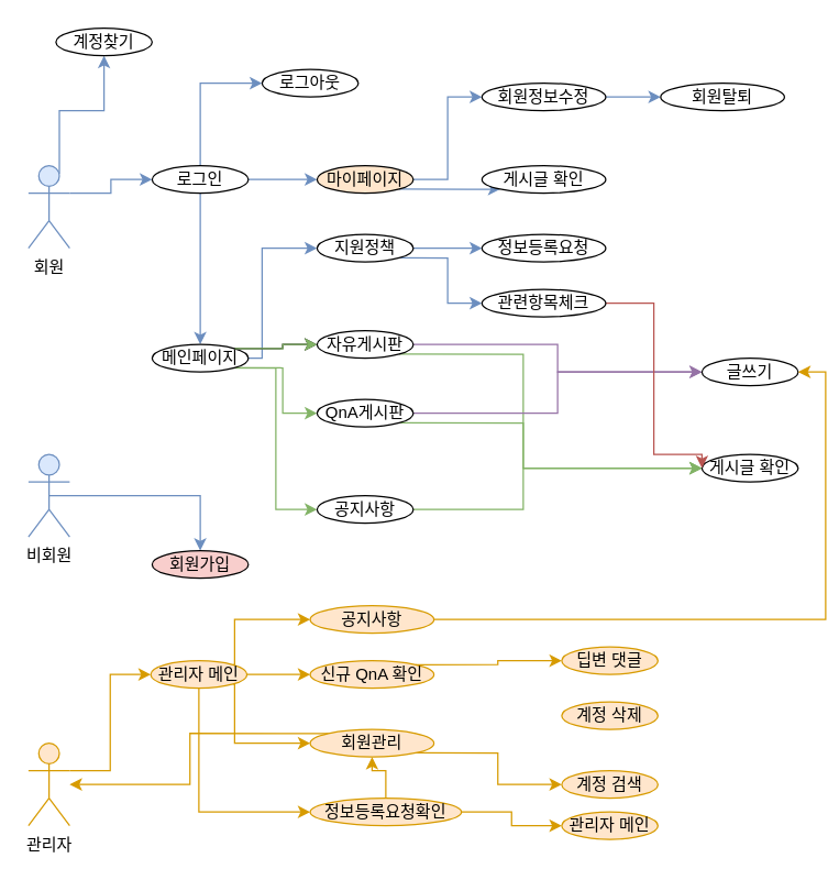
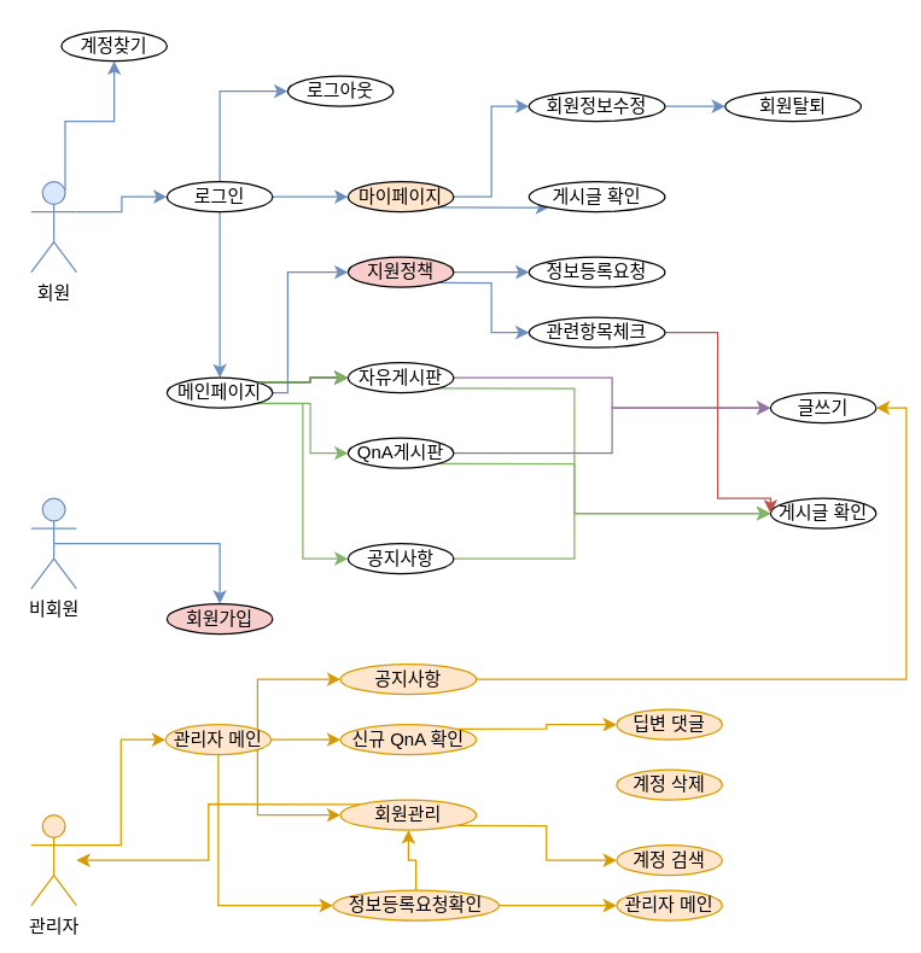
  <mxCell id="0" />
  <mxCell id="1" parent="0" />
  <mxCell id="2" style="edgeStyle=orthogonalEdgeStyle;rounded=0;orthogonalLoop=1;jettySize=auto;html=1;exitX=0.75;exitY=0.1;exitDx=0;exitDy=0;exitPerimeter=0;entryX=0.5;entryY=1;entryDx=0;entryDy=0;fillColor=#dae8fc;strokeColor=#6c8ebf;" edge="1" parent="1" source="4" target="21"><mxGeometry relative="1" as="geometry" /></mxCell>
  <mxCell id="3" style="edgeStyle=orthogonalEdgeStyle;rounded=0;orthogonalLoop=1;jettySize=auto;html=1;exitX=1;exitY=0.333;exitDx=0;exitDy=0;exitPerimeter=0;entryX=0;entryY=0.5;entryDx=0;entryDy=0;fillColor=#dae8fc;strokeColor=#6c8ebf;" edge="1" parent="1" source="4" target="13"><mxGeometry relative="1" as="geometry" /></mxCell>
  <mxCell id="4" value="회원&lt;br&gt;" style="shape=umlActor;verticalLabelPosition=bottom;verticalAlign=top;html=1;outlineConnect=0;shadow=0;fillColor=#dae8fc;strokeColor=#6c8ebf;" vertex="1" parent="1"><mxGeometry x="20" y="120" width="30" height="60" as="geometry" /></mxCell>
  <mxCell id="5" style="edgeStyle=orthogonalEdgeStyle;rounded=0;orthogonalLoop=1;jettySize=auto;html=1;exitX=1;exitY=0.333;exitDx=0;exitDy=0;exitPerimeter=0;entryX=0;entryY=0.5;entryDx=0;entryDy=0;shadow=0;fillColor=#ffe6cc;strokeColor=#d79b00;" edge="1" parent="1" source="6" target="49"><mxGeometry relative="1" as="geometry" /></mxCell>
  <mxCell id="6" value="관리자&lt;br&gt;" style="shape=umlActor;verticalLabelPosition=bottom;verticalAlign=top;html=1;outlineConnect=0;fillColor=#ffe6cc;strokeColor=#d79b00;" vertex="1" parent="1"><mxGeometry x="20" y="540" width="30" height="60" as="geometry" /></mxCell>
  <mxCell id="7" style="edgeStyle=orthogonalEdgeStyle;rounded=0;orthogonalLoop=1;jettySize=auto;html=1;exitX=0.5;exitY=0.5;exitDx=0;exitDy=0;exitPerimeter=0;entryX=0.5;entryY=0;entryDx=0;entryDy=0;shadow=0;fillColor=#dae8fc;strokeColor=#6c8ebf;" edge="1" parent="1" source="8" target="9"><mxGeometry relative="1" as="geometry" /></mxCell>
  <mxCell id="8" value="비회원&lt;br&gt;" style="shape=umlActor;verticalLabelPosition=bottom;verticalAlign=top;html=1;outlineConnect=0;shadow=0;fillColor=#dae8fc;strokeColor=#6c8ebf;" vertex="1" parent="1"><mxGeometry x="20" y="330" width="30" height="60" as="geometry" /></mxCell>
  <mxCell id="9" value="회원가입" style="ellipse;whiteSpace=wrap;html=1;fillColor=#f8cecc;" vertex="1" parent="1"><mxGeometry x="110" y="400" width="70" height="20" as="geometry" /></mxCell>
  <mxCell id="10" style="edgeStyle=orthogonalEdgeStyle;rounded=0;orthogonalLoop=1;jettySize=auto;html=1;exitX=0.5;exitY=0;exitDx=0;exitDy=0;entryX=0;entryY=0.5;entryDx=0;entryDy=0;fillColor=#dae8fc;strokeColor=#6c8ebf;" edge="1" parent="1" source="13" target="19"><mxGeometry relative="1" as="geometry" /></mxCell>
  <mxCell id="11" style="edgeStyle=orthogonalEdgeStyle;rounded=0;orthogonalLoop=1;jettySize=auto;html=1;exitX=0.5;exitY=1;exitDx=0;exitDy=0;entryX=0.5;entryY=0;entryDx=0;entryDy=0;fillColor=#dae8fc;strokeColor=#6c8ebf;" edge="1" parent="1" source="13" target="18"><mxGeometry relative="1" as="geometry"><mxPoint x="145" y="260" as="targetPoint" /></mxGeometry></mxCell>
  <mxCell id="12" style="edgeStyle=orthogonalEdgeStyle;rounded=0;orthogonalLoop=1;jettySize=auto;html=1;exitX=1;exitY=0.5;exitDx=0;exitDy=0;entryX=0;entryY=0.5;entryDx=0;entryDy=0;fillColor=#dae8fc;strokeColor=#6c8ebf;" edge="1" parent="1" source="13" target="37"><mxGeometry relative="1" as="geometry" /></mxCell>
  <mxCell id="13" value="로그인" style="ellipse;whiteSpace=wrap;html=1;" vertex="1" parent="1"><mxGeometry x="110" y="120" width="70" height="20" as="geometry" /></mxCell>
  <mxCell id="14" style="edgeStyle=orthogonalEdgeStyle;rounded=0;orthogonalLoop=1;jettySize=auto;html=1;entryX=0;entryY=0.5;entryDx=0;entryDy=0;exitX=1;exitY=0.5;exitDx=0;exitDy=0;fillColor=#dae8fc;strokeColor=#6c8ebf;" edge="1" parent="1" source="18" target="24"><mxGeometry relative="1" as="geometry"><mxPoint x="220" y="240" as="sourcePoint" /><Array as="points"><mxPoint x="190" y="260" /><mxPoint x="190" y="180" /></Array></mxGeometry></mxCell>
  <mxCell id="15" style="edgeStyle=orthogonalEdgeStyle;rounded=0;orthogonalLoop=1;jettySize=auto;html=1;exitX=1;exitY=0;exitDx=0;exitDy=0;entryX=0;entryY=0.5;entryDx=0;entryDy=0;" edge="1" parent="1" source="18" target="27"><mxGeometry relative="1" as="geometry"><Array as="points"><mxPoint x="205" y="253" /><mxPoint x="205" y="250" /></Array></mxGeometry></mxCell>
  <mxCell id="16" style="edgeStyle=orthogonalEdgeStyle;rounded=0;orthogonalLoop=1;jettySize=auto;html=1;exitX=1;exitY=1;exitDx=0;exitDy=0;entryX=0;entryY=0.5;entryDx=0;entryDy=0;fillColor=#d5e8d4;strokeColor=#82b366;" edge="1" parent="1" source="18" target="30"><mxGeometry relative="1" as="geometry" /></mxCell>
  <mxCell id="17" style="edgeStyle=orthogonalEdgeStyle;rounded=0;orthogonalLoop=1;jettySize=auto;html=1;exitX=0;exitY=1;exitDx=0;exitDy=0;entryX=0;entryY=0.5;entryDx=0;entryDy=0;fillColor=#d5e8d4;strokeColor=#82b366;" edge="1" parent="1" source="18" target="32"><mxGeometry relative="1" as="geometry"><Array as="points"><mxPoint x="200" y="267" /><mxPoint x="200" y="370" /></Array></mxGeometry></mxCell>
  <mxCell id="18" value="메인페이지" style="ellipse;whiteSpace=wrap;html=1;" vertex="1" parent="1"><mxGeometry x="110" y="250" width="70" height="20" as="geometry" /></mxCell>
  <mxCell id="19" value="로그아웃" style="ellipse;whiteSpace=wrap;html=1;" vertex="1" parent="1"><mxGeometry x="190" y="50" width="70" height="20" as="geometry" /></mxCell>
  <mxCell id="20" style="edgeStyle=orthogonalEdgeStyle;rounded=0;orthogonalLoop=1;jettySize=auto;html=1;exitX=0.5;exitY=1;exitDx=0;exitDy=0;" edge="1" parent="1" source="13" target="13"><mxGeometry relative="1" as="geometry" /></mxCell>
  <mxCell id="21" value="계정찾기" style="ellipse;whiteSpace=wrap;html=1;" vertex="1" parent="1"><mxGeometry x="40" y="20" width="70" height="20" as="geometry" /></mxCell>
  <mxCell id="22" style="edgeStyle=orthogonalEdgeStyle;rounded=0;orthogonalLoop=1;jettySize=auto;html=1;exitX=1;exitY=0.5;exitDx=0;exitDy=0;entryX=0;entryY=0.5;entryDx=0;entryDy=0;fillColor=#dae8fc;strokeColor=#6c8ebf;" edge="1" parent="1" source="24" target="41"><mxGeometry relative="1" as="geometry" /></mxCell>
  <mxCell id="23" style="edgeStyle=orthogonalEdgeStyle;rounded=0;orthogonalLoop=1;jettySize=auto;html=1;exitX=1;exitY=1;exitDx=0;exitDy=0;entryX=0;entryY=0.5;entryDx=0;entryDy=0;fillColor=#dae8fc;strokeColor=#6c8ebf;" edge="1" parent="1" source="24" target="43"><mxGeometry relative="1" as="geometry" /></mxCell>
- <mxCell id="24" value="지원정책" style="ellipse;whiteSpace=wrap;html=1;" vertex="1" parent="1"><mxGeometry x="230" y="170" width="70" height="20" as="geometry" /></mxCell>
+ <mxCell id="24" value="지원정책" style="ellipse;whiteSpace=wrap;html=1;fillColor=#f8cecc;" vertex="1" parent="1"><mxGeometry x="230" y="170" width="70" height="20" as="geometry" /></mxCell>
  <mxCell id="25" style="edgeStyle=orthogonalEdgeStyle;rounded=0;orthogonalLoop=1;jettySize=auto;html=1;exitX=1;exitY=0.5;exitDx=0;exitDy=0;entryX=0;entryY=0.5;entryDx=0;entryDy=0;fillColor=#e1d5e7;strokeColor=#9673a6;" edge="1" parent="1" source="27" target="34"><mxGeometry relative="1" as="geometry" /></mxCell>
  <mxCell id="26" style="edgeStyle=orthogonalEdgeStyle;rounded=0;orthogonalLoop=1;jettySize=auto;html=1;exitX=1;exitY=1;exitDx=0;exitDy=0;entryX=0;entryY=0.5;entryDx=0;entryDy=0;fillColor=#d5e8d4;strokeColor=#82b366;" edge="1" parent="1" source="27" target="33"><mxGeometry relative="1" as="geometry"><Array as="points"><mxPoint x="380" y="257" /><mxPoint x="380" y="340" /></Array></mxGeometry></mxCell>
  <mxCell id="27" value="자유게시판" style="ellipse;whiteSpace=wrap;html=1;" vertex="1" parent="1"><mxGeometry x="230" y="240" width="70" height="20" as="geometry" /></mxCell>
  <mxCell id="28" style="edgeStyle=orthogonalEdgeStyle;rounded=0;orthogonalLoop=1;jettySize=auto;html=1;exitX=1;exitY=0.5;exitDx=0;exitDy=0;entryX=0;entryY=0.5;entryDx=0;entryDy=0;fillColor=#e1d5e7;strokeColor=#9673a6;" edge="1" parent="1" source="30" target="34"><mxGeometry relative="1" as="geometry" /></mxCell>
  <mxCell id="29" style="edgeStyle=orthogonalEdgeStyle;rounded=0;orthogonalLoop=1;jettySize=auto;html=1;exitX=1;exitY=1;exitDx=0;exitDy=0;entryX=0;entryY=0.5;entryDx=0;entryDy=0;fillColor=#d5e8d4;strokeColor=#82b366;" edge="1" parent="1" source="30" target="33"><mxGeometry relative="1" as="geometry"><Array as="points"><mxPoint x="380" y="307" /><mxPoint x="380" y="340" /></Array></mxGeometry></mxCell>
  <mxCell id="30" value="QnA게시판" style="ellipse;whiteSpace=wrap;html=1;" vertex="1" parent="1"><mxGeometry x="230" y="290" width="70" height="20" as="geometry" /></mxCell>
  <mxCell id="31" style="edgeStyle=orthogonalEdgeStyle;rounded=0;orthogonalLoop=1;jettySize=auto;html=1;exitX=1;exitY=0.5;exitDx=0;exitDy=0;entryX=0;entryY=0.5;entryDx=0;entryDy=0;fillColor=#d5e8d4;strokeColor=#82b366;" edge="1" parent="1" source="32" target="33"><mxGeometry relative="1" as="geometry"><Array as="points"><mxPoint x="380" y="370" /><mxPoint x="380" y="340" /></Array></mxGeometry></mxCell>
  <mxCell id="32" value="공지사항" style="ellipse;whiteSpace=wrap;html=1;" vertex="1" parent="1"><mxGeometry x="230" y="360" width="70" height="20" as="geometry" /></mxCell>
  <mxCell id="33" value="게시글 확인" style="ellipse;whiteSpace=wrap;html=1;" vertex="1" parent="1"><mxGeometry x="510" y="330" width="70" height="20" as="geometry" /></mxCell>
  <mxCell id="34" value="글쓰기" style="ellipse;whiteSpace=wrap;html=1;" vertex="1" parent="1"><mxGeometry x="510" y="260" width="70" height="20" as="geometry" /></mxCell>
  <mxCell id="35" style="edgeStyle=orthogonalEdgeStyle;rounded=0;orthogonalLoop=1;jettySize=auto;html=1;exitX=1;exitY=0.5;exitDx=0;exitDy=0;entryX=0;entryY=0.5;entryDx=0;entryDy=0;fillColor=#dae8fc;strokeColor=#6c8ebf;" edge="1" parent="1" source="37" target="39"><mxGeometry relative="1" as="geometry" /></mxCell>
  <mxCell id="36" style="edgeStyle=orthogonalEdgeStyle;rounded=0;orthogonalLoop=1;jettySize=auto;html=1;exitX=1;exitY=1;exitDx=0;exitDy=0;fillColor=#dae8fc;strokeColor=#6c8ebf;" edge="1" parent="1" source="37" target="40"><mxGeometry relative="1" as="geometry"><mxPoint x="300" y="150" as="targetPoint" /><Array as="points"><mxPoint x="340" y="137" /><mxPoint x="340" y="137" /></Array></mxGeometry></mxCell>
  <mxCell id="37" value="마이페이지" style="ellipse;whiteSpace=wrap;html=1;fillColor=#ffe6cc;" vertex="1" parent="1"><mxGeometry x="230" y="120" width="70" height="20" as="geometry" /></mxCell>
  <mxCell id="38" style="edgeStyle=orthogonalEdgeStyle;rounded=0;orthogonalLoop=1;jettySize=auto;html=1;exitX=1;exitY=0.5;exitDx=0;exitDy=0;entryX=0;entryY=0.5;entryDx=0;entryDy=0;fillColor=#dae8fc;strokeColor=#6c8ebf;" edge="1" parent="1" source="39" target="44"><mxGeometry relative="1" as="geometry" /></mxCell>
  <mxCell id="39" value="회원정보수정" style="ellipse;whiteSpace=wrap;html=1;" vertex="1" parent="1"><mxGeometry x="350" y="60" width="90" height="20" as="geometry" /></mxCell>
  <mxCell id="40" value="게시글 확인" style="ellipse;whiteSpace=wrap;html=1;" vertex="1" parent="1"><mxGeometry x="350" y="120" width="90" height="20" as="geometry" /></mxCell>
  <mxCell id="41" value="정보등록요청" style="ellipse;whiteSpace=wrap;html=1;shadow=0;" vertex="1" parent="1"><mxGeometry x="350" y="170" width="90" height="20" as="geometry" /></mxCell>
  <mxCell id="42" style="edgeStyle=orthogonalEdgeStyle;rounded=0;orthogonalLoop=1;jettySize=auto;html=1;exitX=1;exitY=0.5;exitDx=0;exitDy=0;entryX=0;entryY=0.5;entryDx=0;entryDy=0;fillColor=#f8cecc;strokeColor=#b85450;" edge="1" parent="1" source="43" target="33"><mxGeometry relative="1" as="geometry"><Array as="points"><mxPoint x="475" y="220" /><mxPoint x="475" y="330" /><mxPoint x="510" y="330" /></Array></mxGeometry></mxCell>
  <mxCell id="43" value="관련항목체크" style="ellipse;whiteSpace=wrap;html=1;" vertex="1" parent="1"><mxGeometry x="350" y="210" width="90" height="20" as="geometry" /></mxCell>
  <mxCell id="44" value="회원탈퇴" style="ellipse;whiteSpace=wrap;html=1;" vertex="1" parent="1"><mxGeometry x="480" y="60" width="90" height="20" as="geometry" /></mxCell>
  <mxCell id="45" style="edgeStyle=orthogonalEdgeStyle;rounded=0;orthogonalLoop=1;jettySize=auto;html=1;exitX=1;exitY=0.5;exitDx=0;exitDy=0;entryX=0;entryY=0.5;entryDx=0;entryDy=0;shadow=0;fillColor=#ffe6cc;strokeColor=#d79b00;" edge="1" parent="1" source="49" target="51"><mxGeometry relative="1" as="geometry" /></mxCell>
  <mxCell id="46" style="edgeStyle=orthogonalEdgeStyle;rounded=0;orthogonalLoop=1;jettySize=auto;html=1;exitX=1;exitY=0;exitDx=0;exitDy=0;entryX=0;entryY=0.5;entryDx=0;entryDy=0;shadow=0;fillColor=#ffe6cc;strokeColor=#d79b00;" edge="1" parent="1" source="49" target="63"><mxGeometry relative="1" as="geometry"><Array as="points"><mxPoint x="170" y="483" /><mxPoint x="170" y="450" /></Array></mxGeometry></mxCell>
  <mxCell id="47" style="edgeStyle=orthogonalEdgeStyle;rounded=0;orthogonalLoop=1;jettySize=auto;html=1;exitX=1;exitY=1;exitDx=0;exitDy=0;entryX=0;entryY=0.5;entryDx=0;entryDy=0;shadow=0;fillColor=#ffe6cc;strokeColor=#d79b00;" edge="1" parent="1" source="49" target="54"><mxGeometry relative="1" as="geometry"><Array as="points"><mxPoint x="170" y="497" /><mxPoint x="170" y="540" /></Array></mxGeometry></mxCell>
  <mxCell id="48" style="edgeStyle=orthogonalEdgeStyle;rounded=0;orthogonalLoop=1;jettySize=auto;html=1;exitX=0.5;exitY=1;exitDx=0;exitDy=0;entryX=0;entryY=0.5;entryDx=0;entryDy=0;shadow=0;fillColor=#ffe6cc;strokeColor=#d79b00;" edge="1" parent="1" source="49" target="58"><mxGeometry relative="1" as="geometry" /></mxCell>
  <mxCell id="49" value="관리자 메인" style="ellipse;whiteSpace=wrap;html=1;fillColor=#ffe6cc;strokeColor=#d79b00;" vertex="1" parent="1"><mxGeometry x="109" y="480" width="70" height="20" as="geometry" /></mxCell>
  <mxCell id="50" style="edgeStyle=orthogonalEdgeStyle;rounded=0;orthogonalLoop=1;jettySize=auto;html=1;exitX=1;exitY=0;exitDx=0;exitDy=0;shadow=0;entryX=0;entryY=0.5;entryDx=0;entryDy=0;fillColor=#ffe6cc;strokeColor=#d79b00;" edge="1" parent="1" source="51" target="61"><mxGeometry relative="1" as="geometry"><mxPoint x="380" y="480" as="targetPoint" /></mxGeometry></mxCell>
  <mxCell id="51" value="신규 QnA 확인" style="ellipse;whiteSpace=wrap;html=1;fillColor=#ffe6cc;strokeColor=#d79b00;" vertex="1" parent="1"><mxGeometry x="225" y="480" width="90" height="20" as="geometry" /></mxCell>
  <mxCell id="52" style="edgeStyle=orthogonalEdgeStyle;rounded=0;orthogonalLoop=1;jettySize=auto;html=1;entryX=0;entryY=0.5;entryDx=0;entryDy=0;shadow=0;exitX=1;exitY=1;exitDx=0;exitDy=0;fillColor=#ffe6cc;strokeColor=#d79b00;" edge="1" parent="1" source="54" target="60"><mxGeometry relative="1" as="geometry"><mxPoint x="310" y="510" as="sourcePoint" /><mxPoint x="380" y="570" as="targetPoint" /></mxGeometry></mxCell>
  <mxCell id="53" style="edgeStyle=orthogonalEdgeStyle;rounded=0;orthogonalLoop=1;jettySize=auto;html=1;exitX=1;exitY=0;exitDx=0;exitDy=0;shadow=0;fillColor=#ffe6cc;strokeColor=#d79b00;" edge="1" parent="1" source="54" target="6"><mxGeometry relative="1" as="geometry"><mxPoint x="380" y="520" as="targetPoint" /></mxGeometry></mxCell>
  <mxCell id="54" value="회원관리" style="ellipse;whiteSpace=wrap;html=1;fillColor=#ffe6cc;strokeColor=#d79b00;" vertex="1" parent="1"><mxGeometry x="225" y="530" width="90" height="20" as="geometry" /></mxCell>
  <mxCell id="55" value="계정 삭제" style="ellipse;whiteSpace=wrap;html=1;fillColor=#ffe6cc;strokeColor=#d79b00;" vertex="1" parent="1"><mxGeometry x="408" y="510" width="70" height="20" as="geometry" /></mxCell>
  <mxCell id="56" value="" style="edgeStyle=orthogonalEdgeStyle;rounded=0;orthogonalLoop=1;jettySize=auto;html=1;shadow=0;fillColor=#ffe6cc;strokeColor=#d79b00;entryX=0;entryY=0.5;entryDx=0;entryDy=0;" edge="1" parent="1" source="58" target="59"><mxGeometry relative="1" as="geometry"><mxPoint x="380" y="600" as="targetPoint" /><Array as="points" /></mxGeometry></mxCell>
  <mxCell id="57" value="" style="edgeStyle=orthogonalEdgeStyle;rounded=0;orthogonalLoop=1;jettySize=auto;html=1;shadow=0;fillColor=#ffe6cc;strokeColor=#d79b00;" edge="1" parent="1" source="58" target="54"><mxGeometry relative="1" as="geometry" /></mxCell>
- <mxCell id="58" value="정보등록요청확인" style="ellipse;whiteSpace=wrap;html=1;fillColor=#ffe6cc;strokeColor=#d79b00;" vertex="1" parent="1"><mxGeometry x="225" y="580" width="110" height="20" as="geometry" /></mxCell>
+ <mxCell id="58" value="정보등록요청확인" style="ellipse;whiteSpace=wrap;html=1;fillColor=#ffe6cc;strokeColor=#d79b00;" vertex="1" parent="1"><mxGeometry x="220" y="590" width="110" height="20" as="geometry" /></mxCell>
  <mxCell id="59" value="관리자 메인" style="ellipse;whiteSpace=wrap;html=1;fillColor=#ffe6cc;strokeColor=#d79b00;" vertex="1" parent="1"><mxGeometry x="408" y="590" width="70" height="20" as="geometry" /></mxCell>
  <mxCell id="60" value="계정 검색" style="ellipse;whiteSpace=wrap;html=1;fillColor=#ffe6cc;strokeColor=#d79b00;" vertex="1" parent="1"><mxGeometry x="408" y="560" width="70" height="20" as="geometry" /></mxCell>
  <mxCell id="61" value="딥변 댓글" style="ellipse;whiteSpace=wrap;html=1;fillColor=#ffe6cc;strokeColor=#d79b00;" vertex="1" parent="1"><mxGeometry x="408" y="470" width="70" height="20" as="geometry" /></mxCell>
  <mxCell id="62" style="edgeStyle=orthogonalEdgeStyle;rounded=0;orthogonalLoop=1;jettySize=auto;html=1;exitX=1;exitY=0.5;exitDx=0;exitDy=0;entryX=1;entryY=0.5;entryDx=0;entryDy=0;shadow=0;fillColor=#ffe6cc;strokeColor=#d79b00;" edge="1" parent="1" source="63" target="34"><mxGeometry relative="1" as="geometry" /></mxCell>
  <mxCell id="63" value="공지사항" style="ellipse;whiteSpace=wrap;html=1;fillColor=#ffe6cc;strokeColor=#d79b00;" vertex="1" parent="1"><mxGeometry x="225" y="440" width="90" height="20" as="geometry" /></mxCell>
  <mxCell id="64" style="edgeStyle=orthogonalEdgeStyle;rounded=0;orthogonalLoop=1;jettySize=auto;html=1;exitX=1;exitY=0;exitDx=0;exitDy=0;entryX=0;entryY=0.5;entryDx=0;entryDy=0;fillColor=#d5e8d4;strokeColor=#82b366;" edge="1" parent="1"><mxGeometry relative="1" as="geometry"><mxPoint x="170.179" y="253.054" as="sourcePoint" /><mxPoint x="230" y="250" as="targetPoint" /><Array as="points"><mxPoint x="205" y="253" /><mxPoint x="205" y="250" /></Array></mxGeometry></mxCell>
